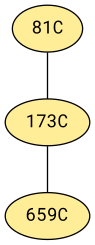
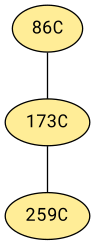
  graph {
    fontname="Roboto Mono"
    node [fillcolor="#FFED97" fontname="Roboto Mono" style=radial]
    edge [fontname="Roboto Mono" penwidth=1]
-   "86C" [label="81C"]
+   "86C"
    "173C"
-   "259C" [label="659C"]
+   "259C"
    "86C" -- "173C"
    "173C" -- "259C"
  }
